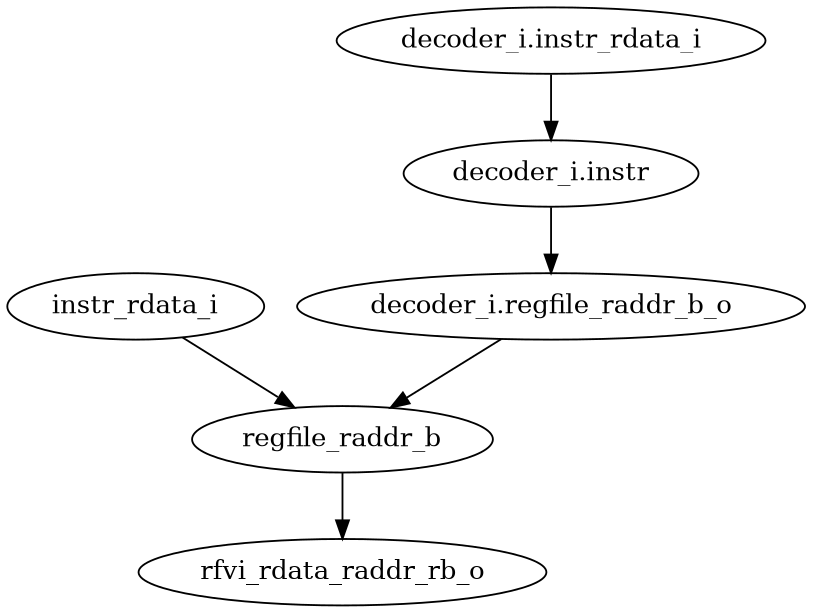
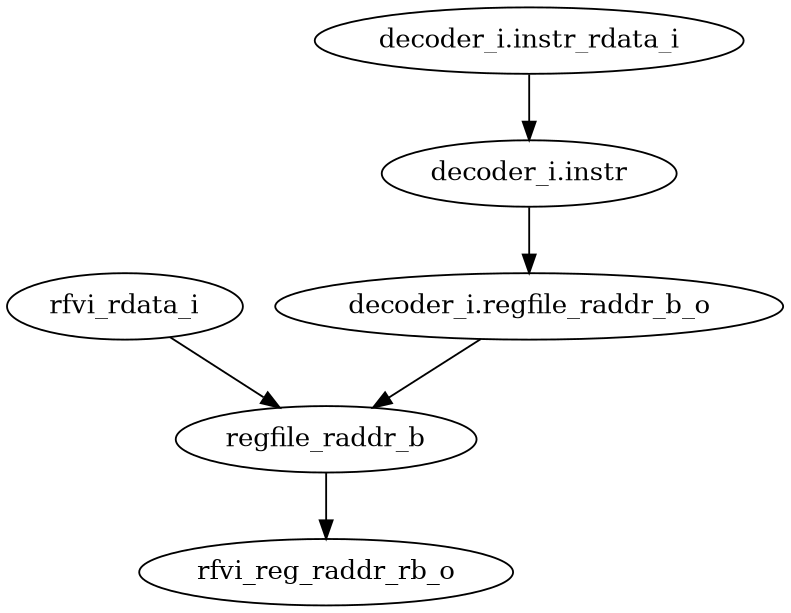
  strict digraph {
    node [complexity=6]
-   instr_rdata_i [importance=0.0111314396899 rank=0.00185523994832]
+   instr_rdata_i [importance=0.0111314396899 rank=0.00185523994832 label=rfvi_rdata_i]
    regfile_raddr_b [complexity=2 importance=0.00383464990627 rank=0.00191732495314]
    "decoder_i.instr_rdata_i" [importance=0.00963547699949 rank=0.00160591283325]
    "decoder_i.instr" [complexity=4 importance=0.00776551521804 rank=0.00194137880451]
    "decoder_i.regfile_raddr_b_o" [complexity=2 importance=0.00533458464794 rank=0.00266729232397]
-   rfvi_reg_raddr_rb_o [complexity=0 importance=0.00196369500569 rank=0.0 label=rfvi_rdata_raddr_rb_o]
+   rfvi_reg_raddr_rb_o [complexity=0 importance=0.00196369500569 rank=0.0]
    instr_rdata_i -> regfile_raddr_b
    regfile_raddr_b -> rfvi_reg_raddr_rb_o
    "decoder_i.instr_rdata_i" -> "decoder_i.instr"
    "decoder_i.instr" -> "decoder_i.regfile_raddr_b_o"
    "decoder_i.regfile_raddr_b_o" -> regfile_raddr_b
  }
